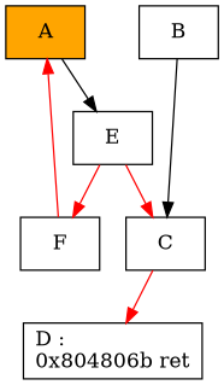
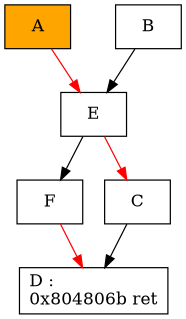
  digraph {
    fontname=cmr10
    labeljust=r
    node [fillcolor=white labeljust=r shape=box style=filled]
    edge [color=red]
    n1 [fillcolor=orange label=A]
    n2 [label=E]
    n3 [label=B]
    n4 [label=C]
    n5 [label=F]
    n6 [label="D :\l0x804806b ret\l"]
-   n1 -> n2 [color=black]
+   n1 -> n2
    n2 -> n4
-   n2 -> n5
-   n3 -> n4 [color=black]
-   n4 -> n6
-   n5 -> n1
+   n2 -> n5 [color=black]
+   n3 -> n2 [color=black]
+   n4 -> n6 [color=black]
+   n5 -> n6
  }
